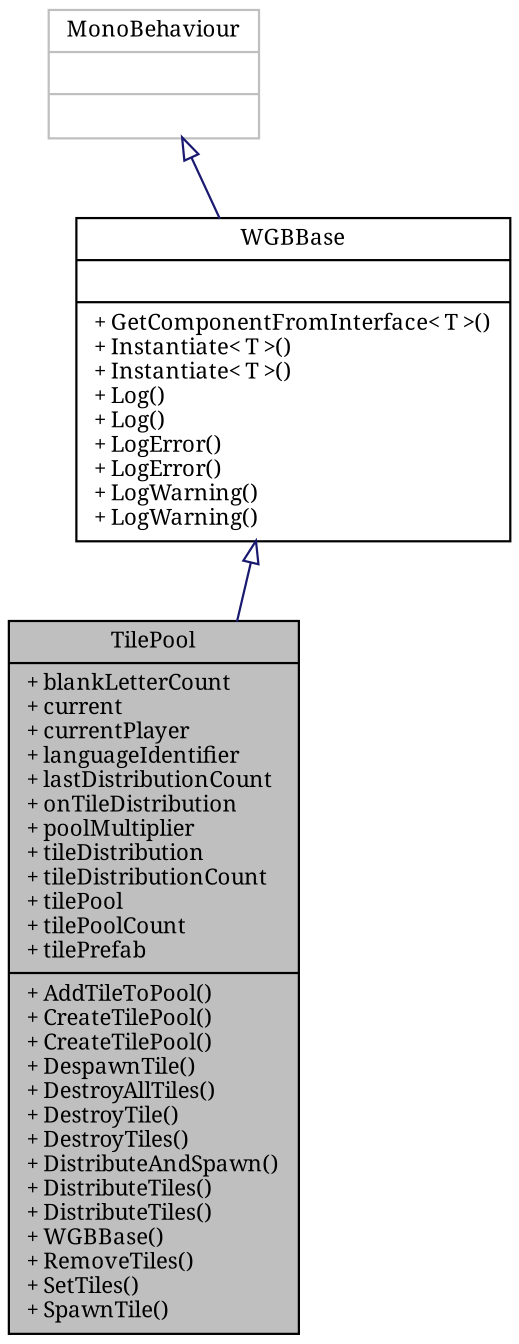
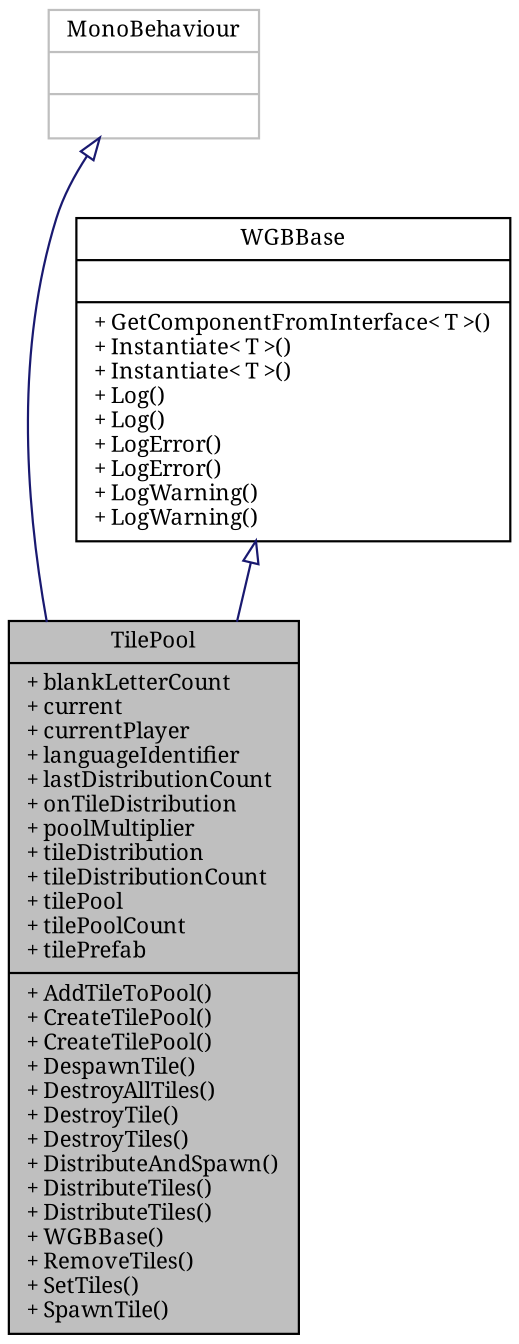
  digraph {
    fontname="Noto Serif"
    node [color=black fontname="Noto Serif" fontsize=10 shape=record]
    edge [arrowtail=onormal color=midnightblue dir=back fontname="Noto Serif" fontsize=10 labelfontname=Helvetica labelfontsize=10 style=solid]
    n1 [fillcolor=grey75 fontcolor=black height=0.2 label="{TilePool\n|+ blankLetterCount\l+ current\l+ currentPlayer\l+ languageIdentifier\l+ lastDistributionCount\l+ onTileDistribution\l+ poolMultiplier\l+ tileDistribution\l+ tileDistributionCount\l+ tilePool\l+ tilePoolCount\l+ tilePrefab\l|+ AddTileToPool()\l+ CreateTilePool()\l+ CreateTilePool()\l+ DespawnTile()\l+ DestroyAllTiles()\l+ DestroyTile()\l+ DestroyTiles()\l+ DistributeAndSpawn()\l+ DistributeTiles()\l+ DistributeTiles()\l+ WGBBase()\l+ RemoveTiles()\l+ SetTiles()\l+ SpawnTile()\l}" style=filled width=0.4]
    n2 [height=0.2 label="{WGBBase\n||+ GetComponentFromInterface\< T \>()\l+ Instantiate\< T \>()\l+ Instantiate\< T \>()\l+ Log()\l+ Log()\l+ LogError()\l+ LogError()\l+ LogWarning()\l+ LogWarning()\l}" width=0.4]
    n3 [color=grey75 height=0.2 label="{MonoBehaviour\n||}" width=0.4]
    n2 -> n1
-   n3 -> n2
+   n3 -> n1
  }
